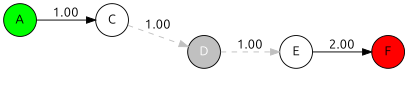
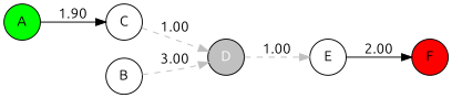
  digraph {
    fontname=Ubuntu
    rankdir=LR
    node [fontname=Ubuntu shape=circle]
    edge [color=gray fontname=Ubuntu style=dashed]
    A [fillcolor=green style=filled]
    C
    D [fillcolor=gray fontcolor=white style=filled]
+   B
    F [fillcolor=red style=filled]
    E
-   A -> C [color=black label=1.00 style=solid]
+   A -> C [color=black label=1.90 style=solid]
    C -> D [label=1.00]
    D -> E [label=1.00]
+   B -> D [label=3.00]
    E -> F [color=black label=2.00 style=solid]
  }
